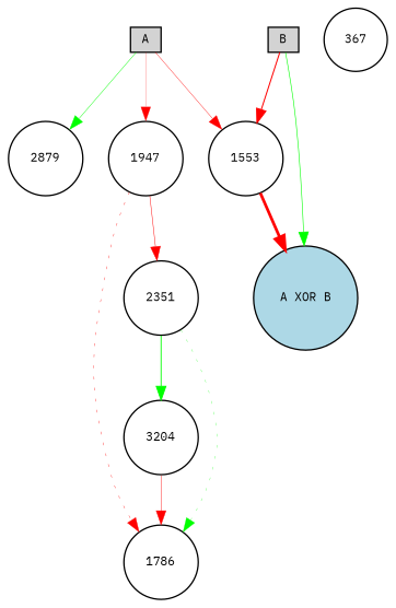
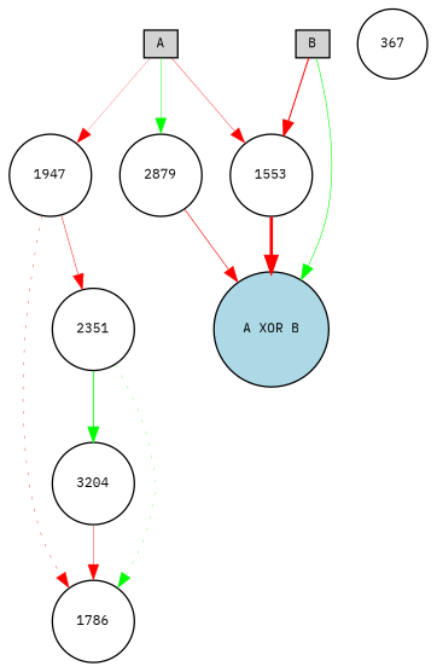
  digraph {
    fontname="IBM Plex Mono"
    node [fillcolor=white fontname="IBM Plex Mono" fontsize=9 shape=circle style=filled]
    edge [color=red fontname="IBM Plex Mono" style=solid]
    A [fillcolor=lightgray height=0.2 shape=box width=0.2]
    1553 [height=0.2 width=0.2]
    2879 [height=0.2 width=0.2]
    1947 [height=0.2 width=0.2]
    "A XOR B" [fillcolor=lightblue height=0.2 width=0.2]
    B [fillcolor=lightgray height=0.2 shape=box width=0.2]
    1786 [height=0.2 width=0.2]
    2351 [height=0.2 width=0.2]
    3204 [height=0.2 width=0.2]
    367 [height=0.2 width=0.2]
    A -> 1553 [penwidth=0.277705368881]
    A -> 2879 [color=green penwidth=0.325343506414]
    A -> 1947 [penwidth=0.160232937051]
    1553 -> "A XOR B" [penwidth=2.08568033512]
+   2879 -> "A XOR B" [penwidth=0.471498006166]
    1947 -> 1786 [penwidth=0.262505618428 style=dotted]
    1947 -> 2351 [penwidth=0.352454309418]
    B -> 1553 [penwidth=0.77507445436]
    B -> "A XOR B" [color=green penwidth=0.443727372741]
    2351 -> 1786 [color=green penwidth=0.191345494563 style=dotted]
    2351 -> 3204 [color=green penwidth=0.663985885332]
    3204 -> 1786 [penwidth=0.312438772766]
  }
